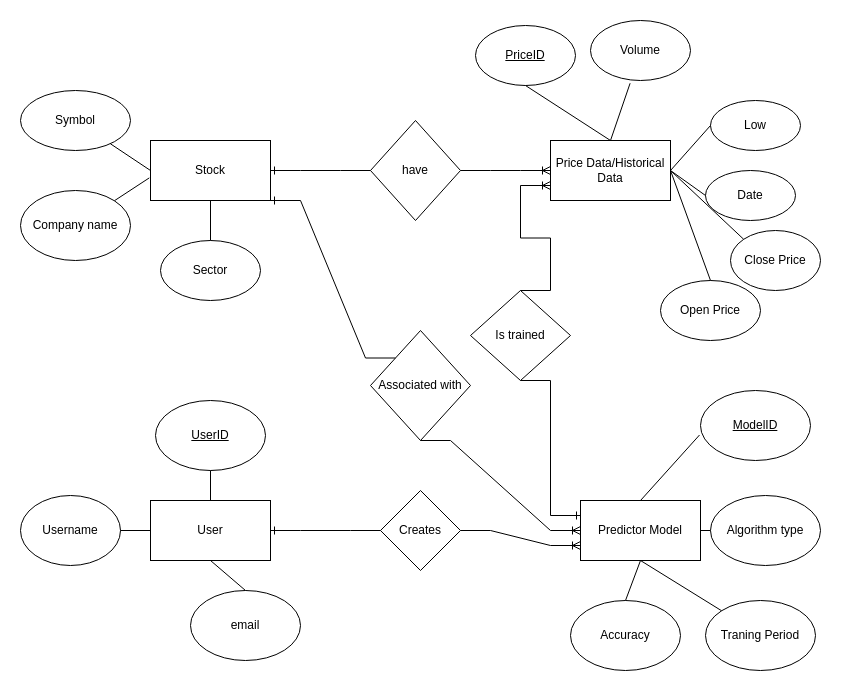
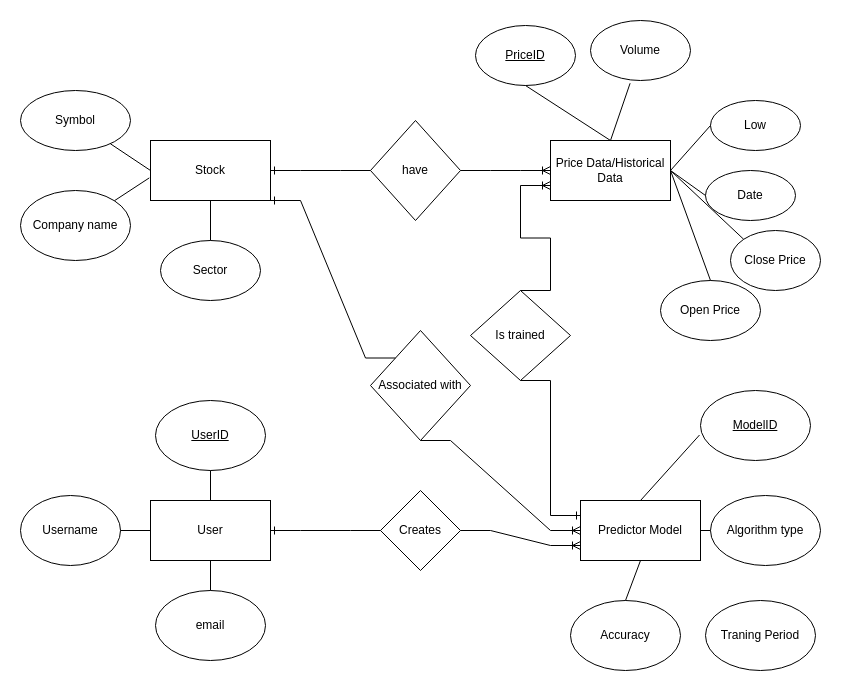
  <mxCell id="0" />
  <mxCell id="1" parent="0" />
  <mxCell id="2" value="User" style="rounded=0;whiteSpace=wrap;html=1;" parent="1" vertex="1"><mxGeometry x="150" y="500" width="120" height="60" as="geometry" /></mxCell>
  <mxCell id="3" value="Stock" style="rounded=0;whiteSpace=wrap;html=1;" parent="1" vertex="1"><mxGeometry x="150" y="140" width="120" height="60" as="geometry" /></mxCell>
  <mxCell id="4" value="Sector" style="ellipse;whiteSpace=wrap;html=1;" parent="1" vertex="1"><mxGeometry x="160" y="240" width="100" height="60" as="geometry" /></mxCell>
  <mxCell id="5" value="Symbol" style="ellipse;whiteSpace=wrap;html=1;" parent="1" vertex="1"><mxGeometry x="20" y="90" width="110" height="60" as="geometry" /></mxCell>
  <mxCell id="6" value="Price Data/Historical Data" style="rounded=0;whiteSpace=wrap;html=1;" parent="1" vertex="1"><mxGeometry x="550" y="140" width="120" height="60" as="geometry" /></mxCell>
  <mxCell id="7" value="Open Price" style="ellipse;whiteSpace=wrap;html=1;" parent="1" vertex="1"><mxGeometry x="660" y="280" width="100" height="60" as="geometry" /></mxCell>
  <mxCell id="8" value="&lt;u&gt;PriceID&lt;/u&gt;" style="ellipse;whiteSpace=wrap;html=1;" parent="1" vertex="1"><mxGeometry x="475" y="25" width="100" height="60" as="geometry" /></mxCell>
  <mxCell id="9" value="Date" style="ellipse;whiteSpace=wrap;html=1;" parent="1" vertex="1"><mxGeometry x="705" y="170" width="90" height="50" as="geometry" /></mxCell>
  <mxCell id="10" value="Company name" style="ellipse;whiteSpace=wrap;html=1;" parent="1" vertex="1"><mxGeometry x="20" y="190" width="110" height="70" as="geometry" /></mxCell>
  <mxCell id="11" value="" style="endArrow=none;html=1;rounded=0;entryX=0;entryY=0.5;entryDx=0;entryDy=0;" parent="1" source="5" target="3" edge="1"><mxGeometry width="50" height="50" relative="1" as="geometry"><mxPoint x="140" y="260" as="sourcePoint" /><mxPoint x="190" y="210" as="targetPoint" /></mxGeometry></mxCell>
  <mxCell id="12" value="" style="endArrow=none;html=1;rounded=0;entryX=-0.01;entryY=0.623;entryDx=0;entryDy=0;entryPerimeter=0;exitX=1;exitY=0;exitDx=0;exitDy=0;" parent="1" source="10" target="3" edge="1"><mxGeometry width="50" height="50" relative="1" as="geometry"><mxPoint x="30" y="380" as="sourcePoint" /><mxPoint x="80" y="330" as="targetPoint" /></mxGeometry></mxCell>
  <mxCell id="13" value="" style="endArrow=none;html=1;rounded=0;exitX=0.5;exitY=1;exitDx=0;exitDy=0;entryX=0.5;entryY=0;entryDx=0;entryDy=0;" parent="1" source="3" target="4" edge="1"><mxGeometry width="50" height="50" relative="1" as="geometry"><mxPoint x="310" y="260" as="sourcePoint" /><mxPoint x="360" y="210" as="targetPoint" /></mxGeometry></mxCell>
  <mxCell id="14" value="Close Price" style="ellipse;whiteSpace=wrap;html=1;" parent="1" vertex="1"><mxGeometry x="730" y="230" width="90" height="60" as="geometry" /></mxCell>
  <mxCell id="15" value="Low" style="ellipse;whiteSpace=wrap;html=1;" parent="1" vertex="1"><mxGeometry x="710" y="100" width="90" height="50" as="geometry" /></mxCell>
  <mxCell id="16" value="Volume" style="ellipse;whiteSpace=wrap;html=1;" parent="1" vertex="1"><mxGeometry x="590" y="20" width="100" height="60" as="geometry" /></mxCell>
  <mxCell id="17" value="" style="endArrow=none;html=1;rounded=0;entryX=0.5;entryY=1;entryDx=0;entryDy=0;exitX=0.5;exitY=0;exitDx=0;exitDy=0;" parent="1" source="6" target="8" edge="1"><mxGeometry width="50" height="50" relative="1" as="geometry"><mxPoint x="480" y="220" as="sourcePoint" /><mxPoint x="530" y="170" as="targetPoint" /></mxGeometry></mxCell>
  <mxCell id="18" value="" style="endArrow=none;html=1;rounded=0;entryX=0.396;entryY=1.046;entryDx=0;entryDy=0;exitX=0.5;exitY=0;exitDx=0;exitDy=0;entryPerimeter=0;" parent="1" source="6" target="16" edge="1"><mxGeometry width="50" height="50" relative="1" as="geometry"><mxPoint x="610" y="150" as="sourcePoint" /><mxPoint x="535" y="95" as="targetPoint" /></mxGeometry></mxCell>
  <mxCell id="19" value="" style="endArrow=none;html=1;rounded=0;entryX=0;entryY=0.5;entryDx=0;entryDy=0;exitX=1;exitY=0.5;exitDx=0;exitDy=0;" parent="1" source="6" target="15" edge="1"><mxGeometry width="50" height="50" relative="1" as="geometry"><mxPoint x="630" y="170" as="sourcePoint" /><mxPoint x="555" y="115" as="targetPoint" /></mxGeometry></mxCell>
  <mxCell id="20" value="" style="endArrow=none;html=1;rounded=0;entryX=1;entryY=0.5;entryDx=0;entryDy=0;exitX=0;exitY=0.5;exitDx=0;exitDy=0;" parent="1" source="9" target="6" edge="1"><mxGeometry width="50" height="50" relative="1" as="geometry"><mxPoint x="640" y="180" as="sourcePoint" /><mxPoint x="565" y="125" as="targetPoint" /></mxGeometry></mxCell>
  <mxCell id="21" value="" style="endArrow=none;html=1;rounded=0;entryX=0.5;entryY=0;entryDx=0;entryDy=0;exitX=1;exitY=0.5;exitDx=0;exitDy=0;" parent="1" source="6" target="7" edge="1"><mxGeometry width="50" height="50" relative="1" as="geometry"><mxPoint x="650" y="190" as="sourcePoint" /><mxPoint x="575" y="135" as="targetPoint" /></mxGeometry></mxCell>
  <mxCell id="22" value="" style="endArrow=none;html=1;rounded=0;entryX=1;entryY=0.5;entryDx=0;entryDy=0;exitX=0;exitY=0;exitDx=0;exitDy=0;" parent="1" source="14" target="6" edge="1"><mxGeometry width="50" height="50" relative="1" as="geometry"><mxPoint x="660" y="200" as="sourcePoint" /><mxPoint x="585" y="145" as="targetPoint" /></mxGeometry></mxCell>
  <mxCell id="23" value="&lt;u&gt;UserID&lt;/u&gt;" style="ellipse;whiteSpace=wrap;html=1;" parent="1" vertex="1"><mxGeometry x="155" y="400" width="110" height="70" as="geometry" /></mxCell>
  <mxCell id="24" value="Username" style="ellipse;whiteSpace=wrap;html=1;" parent="1" vertex="1"><mxGeometry x="20" y="495" width="100" height="70" as="geometry" /></mxCell>
- <mxCell id="25" value="email" style="ellipse;whiteSpace=wrap;html=1;" parent="1" vertex="1"><mxGeometry x="190" y="590" width="110" height="70" as="geometry" /></mxCell>
+ <mxCell id="25" value="email" style="ellipse;whiteSpace=wrap;html=1;" parent="1" vertex="1"><mxGeometry x="155" y="590" width="110" height="70" as="geometry" /></mxCell>
  <mxCell id="26" value="" style="endArrow=none;html=1;rounded=0;exitX=0.5;exitY=0;exitDx=0;exitDy=0;entryX=0.5;entryY=1;entryDx=0;entryDy=0;" parent="1" source="2" target="23" edge="1"><mxGeometry width="50" height="50" relative="1" as="geometry"><mxPoint x="380" y="410" as="sourcePoint" /><mxPoint x="430" y="360" as="targetPoint" /></mxGeometry></mxCell>
  <mxCell id="27" value="" style="endArrow=none;html=1;rounded=0;entryX=0;entryY=0.5;entryDx=0;entryDy=0;exitX=1;exitY=0.5;exitDx=0;exitDy=0;" parent="1" source="24" target="2" edge="1"><mxGeometry width="50" height="50" relative="1" as="geometry"><mxPoint x="70" y="630" as="sourcePoint" /><mxPoint x="120" y="580" as="targetPoint" /></mxGeometry></mxCell>
  <mxCell id="28" value="" style="endArrow=none;html=1;rounded=0;entryX=0.5;entryY=1;entryDx=0;entryDy=0;exitX=0.5;exitY=0;exitDx=0;exitDy=0;" parent="1" source="25" target="2" edge="1"><mxGeometry width="50" height="50" relative="1" as="geometry"><mxPoint x="50" y="680" as="sourcePoint" /><mxPoint x="100" y="630" as="targetPoint" /></mxGeometry></mxCell>
  <mxCell id="29" value="Predictor Model" style="rounded=0;whiteSpace=wrap;html=1;" parent="1" vertex="1"><mxGeometry x="580" y="500" width="120" height="60" as="geometry" /></mxCell>
  <mxCell id="30" value="&lt;u&gt;ModelID&lt;/u&gt;" style="ellipse;whiteSpace=wrap;html=1;" parent="1" vertex="1"><mxGeometry x="700" y="390" width="110" height="70" as="geometry" /></mxCell>
  <mxCell id="31" value="Algorithm type" style="ellipse;whiteSpace=wrap;html=1;" parent="1" vertex="1"><mxGeometry x="710" y="495" width="110" height="70" as="geometry" /></mxCell>
  <mxCell id="32" value="Accuracy" style="ellipse;whiteSpace=wrap;html=1;" parent="1" vertex="1"><mxGeometry x="570" y="600" width="110" height="70" as="geometry" /></mxCell>
  <mxCell id="33" value="Traning Period" style="ellipse;whiteSpace=wrap;html=1;" parent="1" vertex="1"><mxGeometry x="705" y="600" width="110" height="70" as="geometry" /></mxCell>
  <mxCell id="34" value="" style="endArrow=none;html=1;rounded=0;exitX=0.5;exitY=0;exitDx=0;exitDy=0;entryX=-0.009;entryY=0.636;entryDx=0;entryDy=0;entryPerimeter=0;" parent="1" source="29" target="30" edge="1"><mxGeometry width="50" height="50" relative="1" as="geometry"><mxPoint x="600" y="500" as="sourcePoint" /><mxPoint x="650" y="450" as="targetPoint" /></mxGeometry></mxCell>
  <mxCell id="35" value="" style="endArrow=none;html=1;rounded=0;entryX=0;entryY=0.5;entryDx=0;entryDy=0;exitX=1;exitY=0.5;exitDx=0;exitDy=0;" parent="1" source="29" target="31" edge="1"><mxGeometry width="50" height="50" relative="1" as="geometry"><mxPoint x="440" y="550" as="sourcePoint" /><mxPoint x="490" y="500" as="targetPoint" /></mxGeometry></mxCell>
  <mxCell id="36" value="" style="endArrow=none;html=1;rounded=0;entryX=0.5;entryY=1;entryDx=0;entryDy=0;exitX=0.5;exitY=0;exitDx=0;exitDy=0;" parent="1" source="32" target="29" edge="1"><mxGeometry width="50" height="50" relative="1" as="geometry"><mxPoint x="490" y="620" as="sourcePoint" /><mxPoint x="540" y="570" as="targetPoint" /></mxGeometry></mxCell>
- <mxCell id="37" value="" style="endArrow=none;html=1;rounded=0;entryX=0.5;entryY=1;entryDx=0;entryDy=0;exitX=0;exitY=0;exitDx=0;exitDy=0;" parent="1" source="33" target="29" edge="1"><mxGeometry width="50" height="50" relative="1" as="geometry"><mxPoint x="450" y="620" as="sourcePoint" /><mxPoint x="500" y="570" as="targetPoint" /></mxGeometry></mxCell>
  <mxCell id="38" value="have" style="rhombus;whiteSpace=wrap;html=1;" parent="1" vertex="1"><mxGeometry x="370" y="120" width="90" height="100" as="geometry" /></mxCell>
  <mxCell id="39" value="" style="edgeStyle=entityRelationEdgeStyle;fontSize=12;html=1;endArrow=ERoneToMany;rounded=0;exitX=1;exitY=0.5;exitDx=0;exitDy=0;entryX=0;entryY=0.5;entryDx=0;entryDy=0;" parent="1" source="38" target="6" edge="1"><mxGeometry width="100" height="100" relative="1" as="geometry"><mxPoint x="390" y="320" as="sourcePoint" /><mxPoint x="490" y="220" as="targetPoint" /></mxGeometry></mxCell>
  <mxCell id="40" value="Is trained" style="rhombus;whiteSpace=wrap;html=1;" parent="1" vertex="1"><mxGeometry x="470" y="290" width="100" height="90" as="geometry" /></mxCell>
  <mxCell id="41" value="" style="edgeStyle=entityRelationEdgeStyle;fontSize=12;html=1;endArrow=ERoneToMany;rounded=0;exitX=0.5;exitY=0;exitDx=0;exitDy=0;entryX=0;entryY=0.75;entryDx=0;entryDy=0;" parent="1" source="40" target="6" edge="1"><mxGeometry width="100" height="100" relative="1" as="geometry"><mxPoint x="450" y="520" as="sourcePoint" /><mxPoint x="550" y="270" as="targetPoint" /></mxGeometry></mxCell>
  <mxCell id="42" value="Associated with" style="rhombus;whiteSpace=wrap;html=1;" parent="1" vertex="1"><mxGeometry x="370" y="330" width="100" height="110" as="geometry" /></mxCell>
  <mxCell id="43" value="" style="edgeStyle=entityRelationEdgeStyle;fontSize=12;html=1;endArrow=ERoneToMany;rounded=0;exitX=0.5;exitY=1;exitDx=0;exitDy=0;entryX=0;entryY=0.5;entryDx=0;entryDy=0;" parent="1" source="42" target="29" edge="1"><mxGeometry width="100" height="100" relative="1" as="geometry"><mxPoint x="370" y="650" as="sourcePoint" /><mxPoint x="470" y="550" as="targetPoint" /></mxGeometry></mxCell>
  <mxCell id="44" value="Creates" style="rhombus;whiteSpace=wrap;html=1;" parent="1" vertex="1"><mxGeometry x="380" y="490" width="80" height="80" as="geometry" /></mxCell>
  <mxCell id="45" value="" style="edgeStyle=entityRelationEdgeStyle;fontSize=12;html=1;endArrow=ERoneToMany;rounded=0;exitX=1;exitY=0.5;exitDx=0;exitDy=0;entryX=0;entryY=0.75;entryDx=0;entryDy=0;" parent="1" source="44" target="29" edge="1"><mxGeometry width="100" height="100" relative="1" as="geometry"><mxPoint x="450" y="660" as="sourcePoint" /><mxPoint x="550" y="560" as="targetPoint" /></mxGeometry></mxCell>
  <mxCell id="46" value="" style="edgeStyle=entityRelationEdgeStyle;fontSize=12;html=1;endArrow=ERone;endFill=1;rounded=0;entryX=1;entryY=0.5;entryDx=0;entryDy=0;exitX=0;exitY=0.5;exitDx=0;exitDy=0;" edge="1" parent="1" source="38" target="3"><mxGeometry width="100" height="100" relative="1" as="geometry"><mxPoint x="280" y="300" as="sourcePoint" /><mxPoint x="380" y="200" as="targetPoint" /></mxGeometry></mxCell>
  <mxCell id="47" value="" style="edgeStyle=entityRelationEdgeStyle;fontSize=12;html=1;endArrow=ERone;endFill=1;rounded=0;entryX=1;entryY=1;entryDx=0;entryDy=0;exitX=0;exitY=0;exitDx=0;exitDy=0;" edge="1" parent="1" source="42" target="3"><mxGeometry width="100" height="100" relative="1" as="geometry"><mxPoint x="380" y="180" as="sourcePoint" /><mxPoint x="280" y="180" as="targetPoint" /></mxGeometry></mxCell>
  <mxCell id="48" value="" style="edgeStyle=entityRelationEdgeStyle;fontSize=12;html=1;endArrow=ERone;endFill=1;rounded=0;entryX=1;entryY=0.5;entryDx=0;entryDy=0;exitX=0;exitY=0.5;exitDx=0;exitDy=0;" edge="1" parent="1" source="44" target="2"><mxGeometry width="100" height="100" relative="1" as="geometry"><mxPoint x="395" y="470" as="sourcePoint" /><mxPoint x="295" y="470" as="targetPoint" /></mxGeometry></mxCell>
  <mxCell id="49" value="" style="edgeStyle=entityRelationEdgeStyle;fontSize=12;html=1;endArrow=ERone;endFill=1;rounded=0;entryX=0;entryY=0.25;entryDx=0;entryDy=0;exitX=0.5;exitY=1;exitDx=0;exitDy=0;" edge="1" parent="1" source="40" target="29"><mxGeometry width="100" height="100" relative="1" as="geometry"><mxPoint x="440" y="520" as="sourcePoint" /><mxPoint x="540" y="420" as="targetPoint" /></mxGeometry></mxCell>
